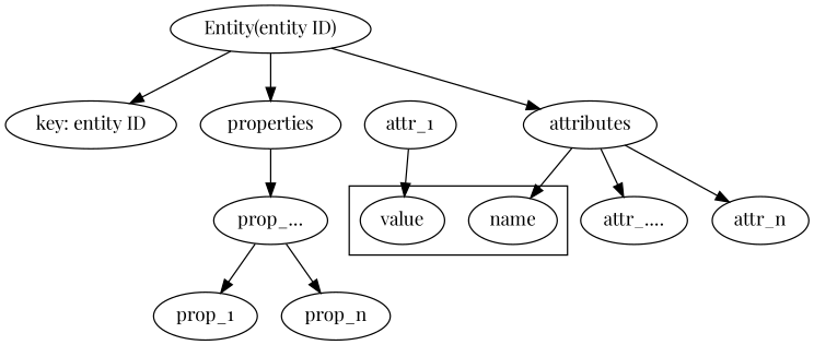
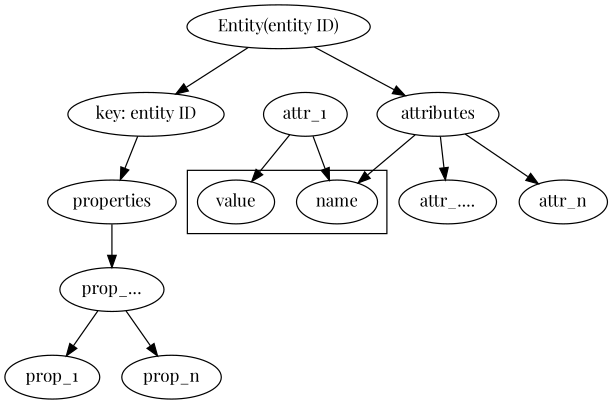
  digraph {
    fontname="Playfair Display"
    node [fontname="Playfair Display"]
    edge [fontname="Playfair Display"]
    name
    value
    n3 [label="Entity(entity ID)"]
    n4 [label="key: entity ID"]
    properties
    attributes
    n7 [label="prop_..."]
    n8 [label="attr_...."]
    attr_n
    prop_1
    prop_n
    attr_1
    subgraph cluster_1 {
      name
      value
    }
    n3 -> n4
-   n3 -> properties
+   n4 -> properties
    n3 -> attributes
    properties -> n7
    attributes -> name
    attributes -> n8
    attributes -> attr_n
    n7 -> prop_1
    n7 -> prop_n
+   attr_1 -> name
    attr_1 -> value
  }
